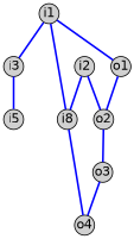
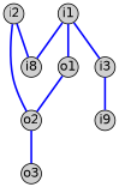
  graph {
    node [fillcolor="#d0d0d0" fixedsize=true fontname=Helvetica shape=circle style=filled]
    edge [color=blue fontname=Helvetica style=bold]
    o1 [height=0.3 width=0.3]
    o2 [height=0.3 width=0.3]
    o3 [height=0.3 width=0.3]
    i1 [height=0.3 width=0.3]
    i3 [height=0.3 width=0.3]
    n6 [height=0.3 label=i8 width=0.3]
-   i5 [height=0.3 width=0.3]
-   o4 [height=0.3 width=0.3]
+   i5 [height=0.3 width=0.3 label=i9]
    i2 [height=0.3 width=0.3]
    o1 -- o2
    o2 -- o3
-   o3 -- o4
    i1 -- o1
    i1 -- i3
    i1 -- n6
    i3 -- i5
-   n6 -- o4
    i2 -- o2
    i2 -- n6
  }
